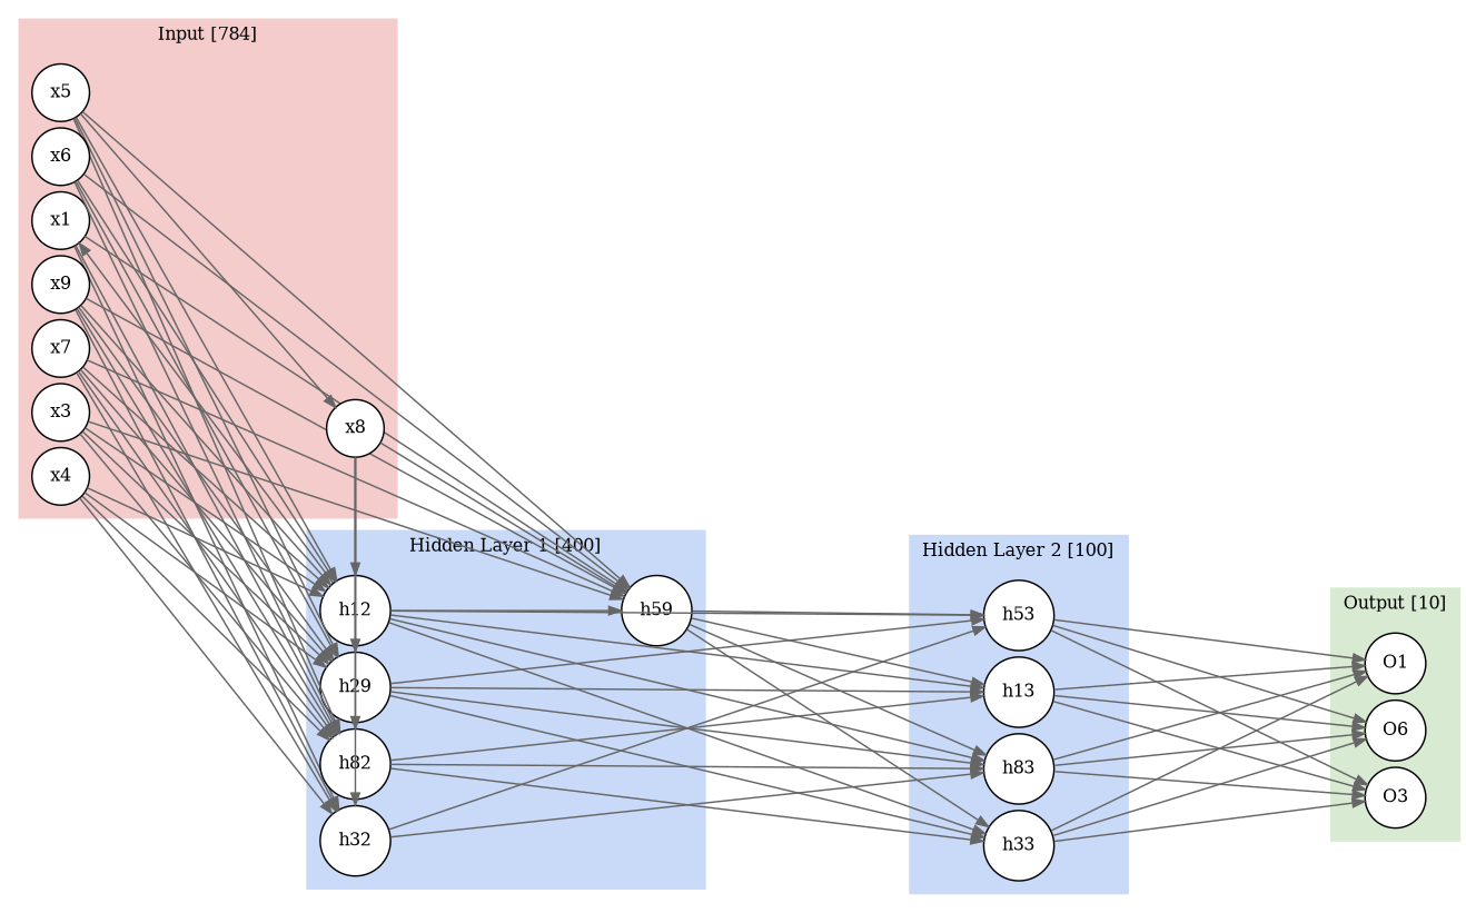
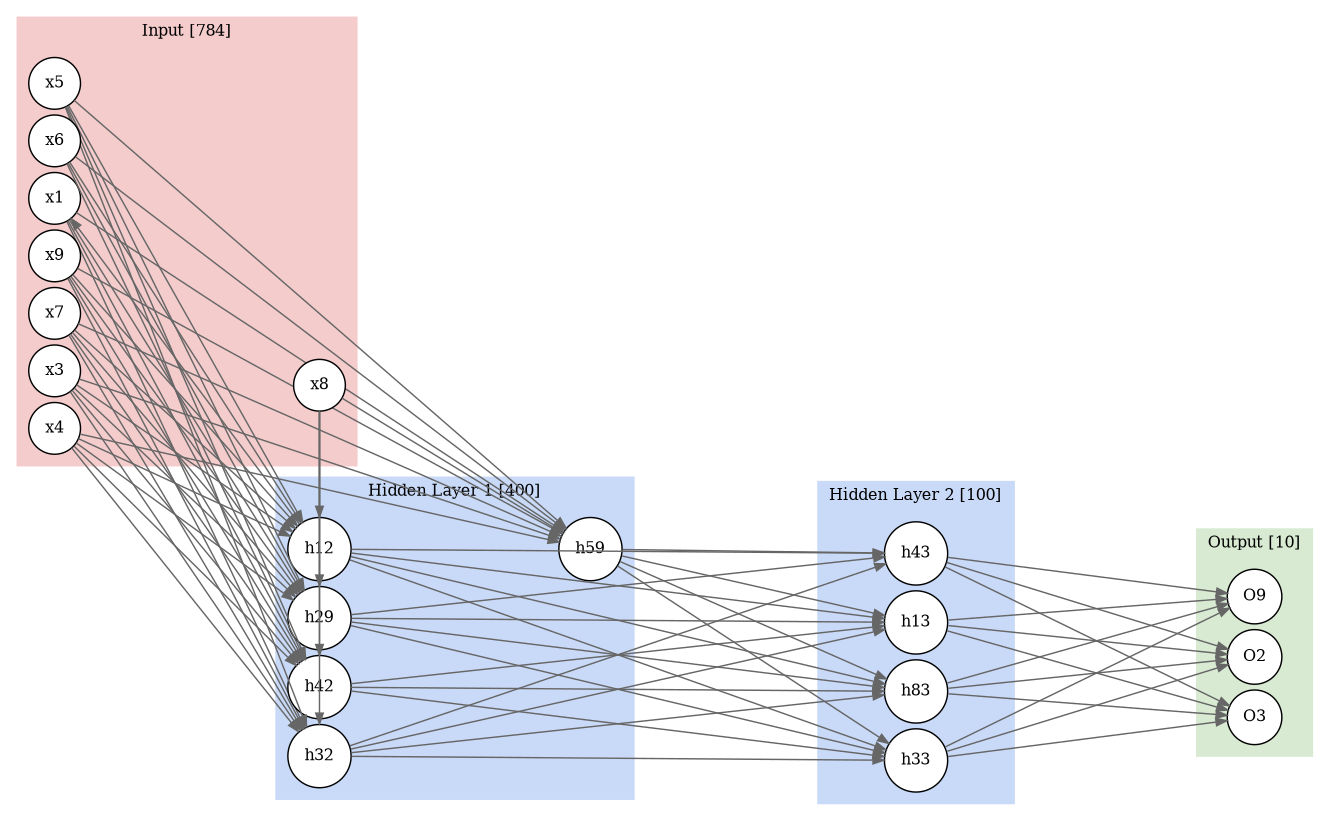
  digraph {
    compound=true
    fontname="DejaVu Serif"
    fontsize=11
    nodesep=.05
    rankdir=LR
    ranksep=2
    splines=line
    node [color="#000000" fillcolor="#ffffff" fontname="DejaVu Serif" fontsize=11 shape=circle style=filled]
    edge [arrowsize=0.75 color="#666666" fontname="DejaVu Serif"]
    x1
    n2 [label=x9]
    x3
    x4
    x5
    x6
    x7
    x8
    h12
    n10 [label=h29]
    h32
-   h42 [label=h82]
+   h42
    n13 [label=h59]
    h13
    n15 [label=h83]
    h33
-   h43 [label=h53]
-   O1
-   O2 [label=O6]
+   h43
+   O1 [label=O9]
+   O2
    O3
    subgraph cluster_1 {
      bgcolor="#f4cccc"
      color="#f4cccc"
      label="Input [784]"
      x1
      n2
      x3
      x4
      x5
      x6
      x7
      x8
    }
    subgraph cluster_2 {
      bgcolor="#c9daf8"
      color="#c9daf8"
      label="Hidden Layer 1 [400]"
      h12
      n10
      h32
      h42
      n13
    }
    subgraph cluster_3 {
      bgcolor="#c9daf8"
      color="#c9daf8"
      label="Hidden Layer 2 [100]"
      h13
      n15
      h33
      h43
    }
    subgraph cluster_4 {
      bgcolor="#d8ead2"
      color="#d8ead2"
      label="Output [10]"
      O1
      O2
      O3
    }
+   x1 -> n10
    x1 -> h32
    x1 -> h42
    x1 -> n13
    n2 -> h12
    n2 -> n10
    n2 -> h32
    n2 -> h42
    n2 -> n13
    x3 -> h12
    x3 -> n10
+   x3 -> h32
    x3 -> h42
    x3 -> n13
    x4 -> h12
    x4 -> n10
    x4 -> h32
    x4 -> h42
-   h12 -> n13
+   x4 -> n13
    x5 -> h12
    x5 -> n10
-   x5 -> x8
+   x5 -> h32
    x5 -> h42
    x5 -> n13
    x6 -> h12
    x6 -> n10
    x6 -> h42
    x6 -> n13
    x7 -> h12
    x7 -> n10
    x7 -> h32
    x7 -> h42
    x7 -> n13
    x8 -> h12
    x8 -> n10
    x8 -> h32
    x8 -> h42
    x8 -> n13
    h12 -> x1
    h12 -> h13
    h12 -> n15
    h12 -> h33
    h12 -> h43
    n10 -> h13
    n10 -> n15
    n10 -> h33
    n10 -> h43
+   h32 -> h13
    h32 -> n15
+   h32 -> h33
    h32 -> h43
    h42 -> h13
    h42 -> n15
    h42 -> h33
    n13 -> h13
    n13 -> n15
    n13 -> h33
    n13 -> h43
    h13 -> O1
    h13 -> O2
    h13 -> O3
    n15 -> O1
    n15 -> O2
    n15 -> O3
    h33 -> O1
    h33 -> O2
    h33 -> O3
    h43 -> O1
    h43 -> O2
    h43 -> O3
  }
